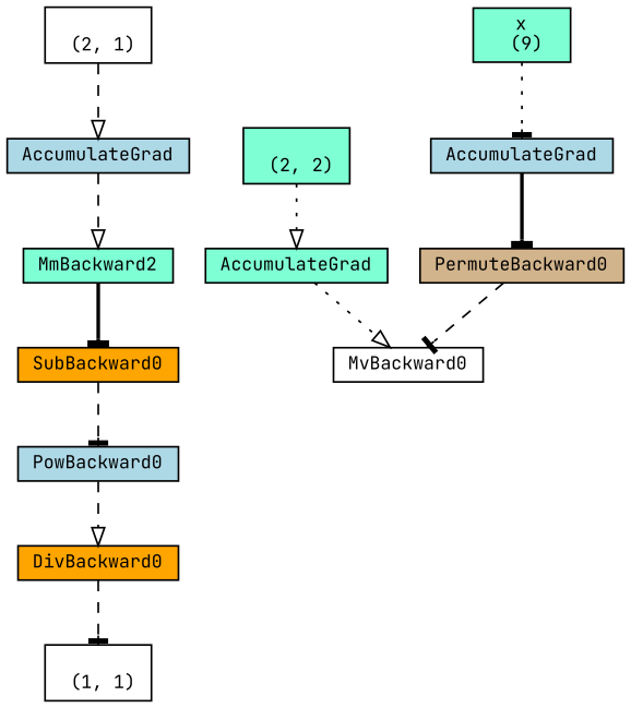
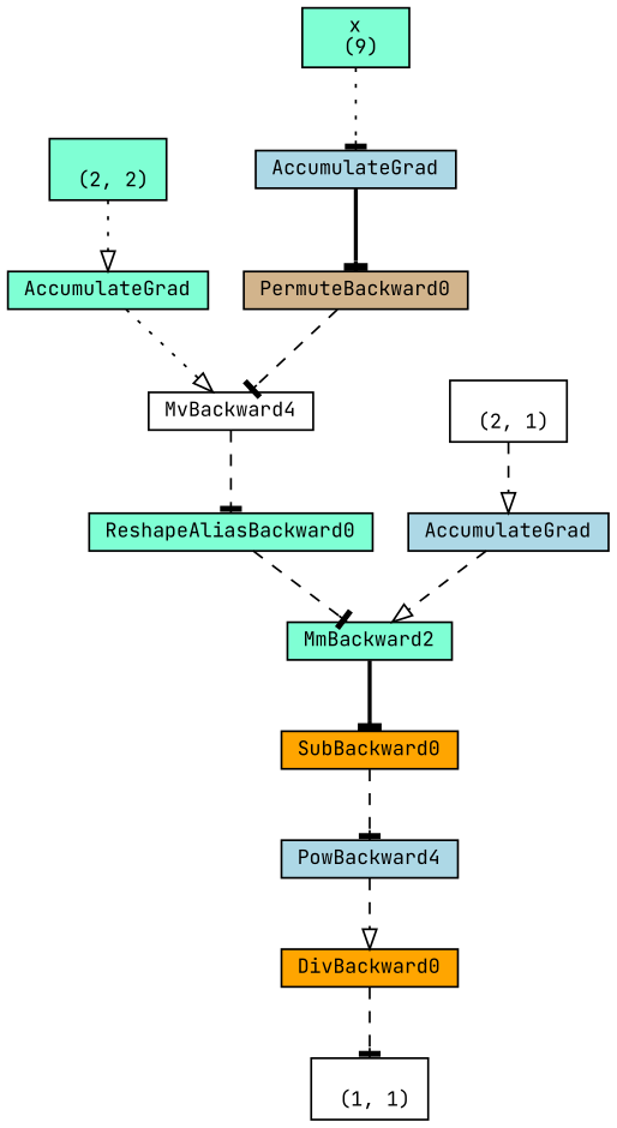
  digraph {
    fontname="JetBrains Mono"
    node [align=left fillcolor=aquamarine fontname="JetBrains Mono" fontsize=10 ranksep=0.1 shape=box style=filled]
    edge [arrowhead=tee fontname="JetBrains Mono" style=dashed]
    n1 [fillcolor=white height=0.2 label="\n (1, 1)"]
    n2 [fillcolor=orange height=0.2 label=DivBackward0]
-   n3 [fillcolor=lightblue height=0.2 label=PowBackward0]
+   n3 [fillcolor=lightblue height=0.2 label=PowBackward4]
    n4 [fillcolor=orange height=0.2 label=SubBackward0]
    n5 [height=0.2 label=MmBackward2]
-   n7 [fillcolor=white height=0.2 label=MvBackward0]
+   n6 [height=0.2 label=ReshapeAliasBackward0]
+   n7 [fillcolor=white height=0.2 label=MvBackward4]
    n8 [height=0.2 label=AccumulateGrad]
    n9 [height=0.2 label="\n (2, 2)"]
    n10 [fillcolor=tan height=0.2 label=PermuteBackward0]
    n11 [fillcolor=lightblue height=0.2 label=AccumulateGrad]
    n12 [height=0.2 label="x\n (9)"]
    n13 [fillcolor=lightblue height=0.2 label=AccumulateGrad]
    n14 [fillcolor=white height=0.2 label="\n (2, 1)"]
    n2 -> n1
    n3 -> n2 [arrowhead=onormal]
    n4 -> n3
    n5 -> n4 [style=bold]
+   n6 -> n5
+   n7 -> n6
    n8 -> n7 [arrowhead=onormal style=dotted]
    n9 -> n8 [arrowhead=onormal style=dotted]
    n10 -> n7
    n11 -> n10 [style=bold]
    n12 -> n11 [style=dotted]
    n13 -> n5 [arrowhead=onormal]
    n14 -> n13 [arrowhead=onormal]
  }
